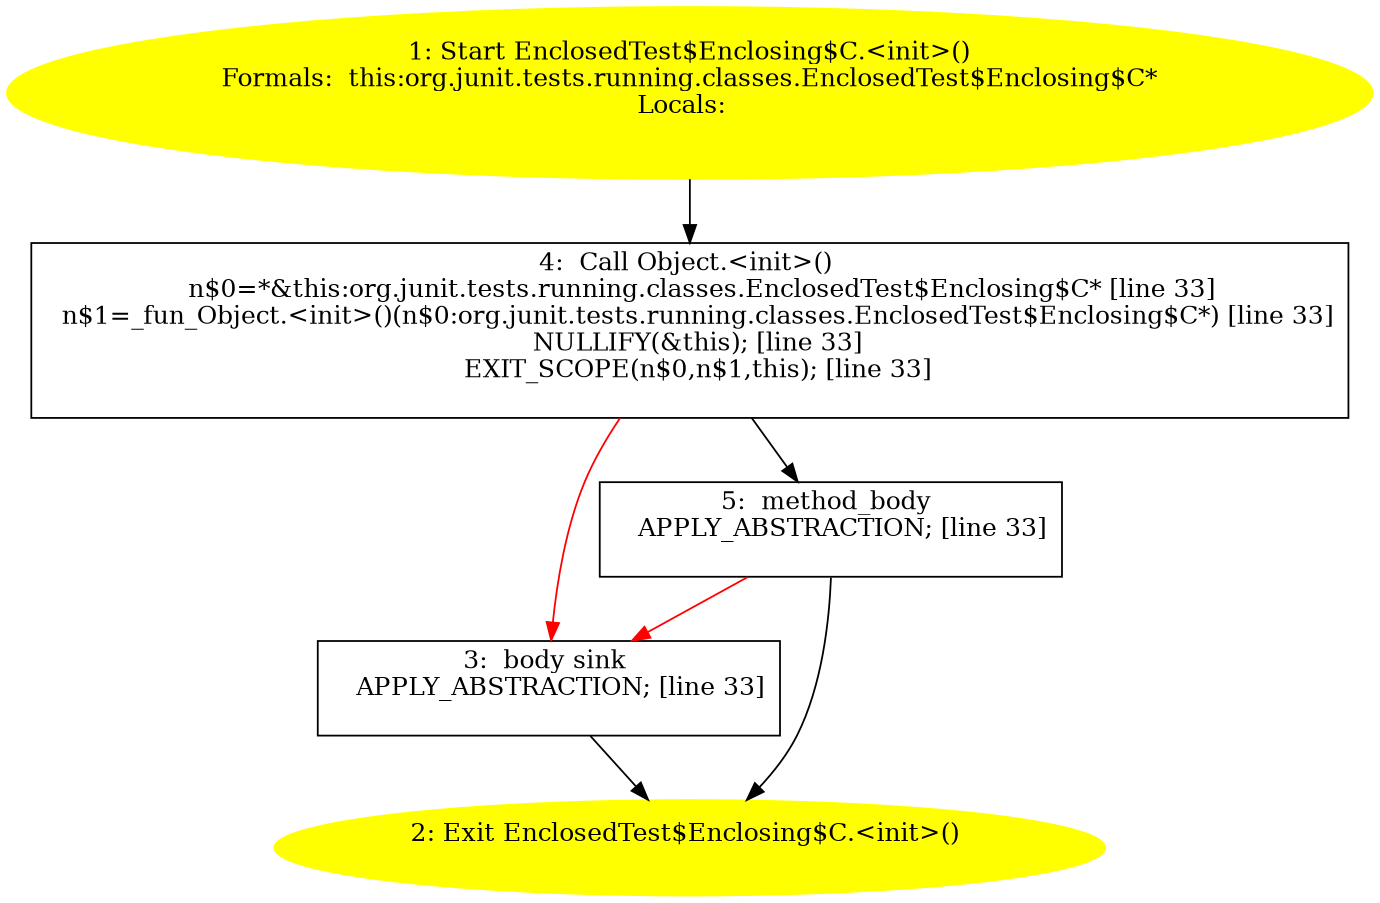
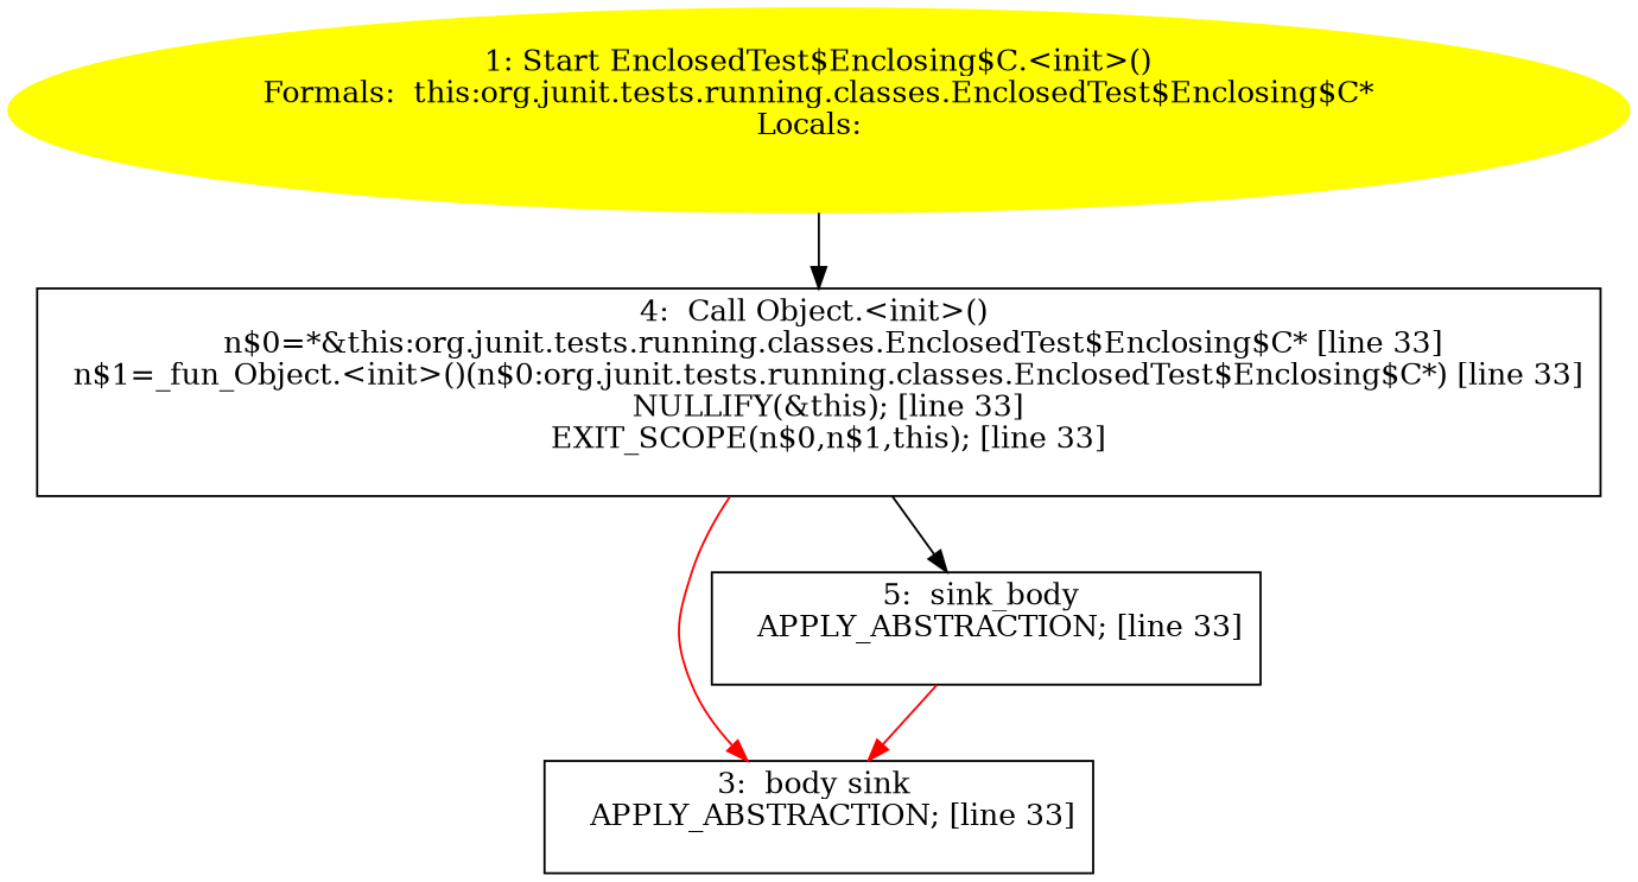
  digraph {
    node [shape=box]
    n1 [color=yellow label="1: Start EnclosedTest$Enclosing$C.<init>()\nFormals:  this:org.junit.tests.running.classes.EnclosedTest$Enclosing$C*\nLocals:  \n  " style=filled shape=""]
    n2 [label="4:  Call Object.<init>() \n   n$0=*&this:org.junit.tests.running.classes.EnclosedTest$Enclosing$C* [line 33]\n  n$1=_fun_Object.<init>()(n$0:org.junit.tests.running.classes.EnclosedTest$Enclosing$C*) [line 33]\n  NULLIFY(&this); [line 33]\n  EXIT_SCOPE(n$0,n$1,this); [line 33]\n "]
    n3 [label="3:  body sink \n   APPLY_ABSTRACTION; [line 33]\n "]
-   n4 [label="5:  method_body \n   APPLY_ABSTRACTION; [line 33]\n "]
-   n5 [color=yellow label="2: Exit EnclosedTest$Enclosing$C.<init>() \n  " style=filled shape=""]
+   n4 [label="5:  sink_body \n   APPLY_ABSTRACTION; [line 33]\n "]
    n1 -> n2
    n2 -> n3 [color=red]
    n2 -> n4
-   n3 -> n5
    n4 -> n3 [color=red]
-   n4 -> n5
  }
